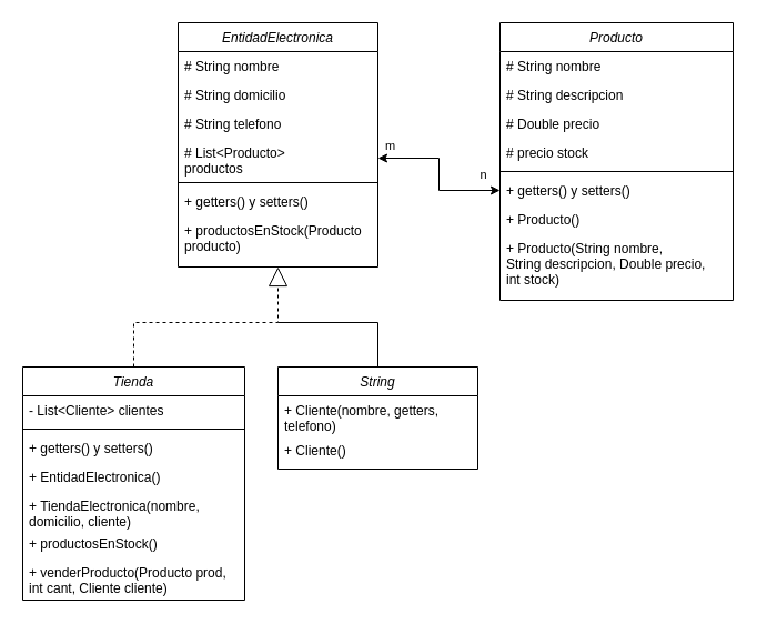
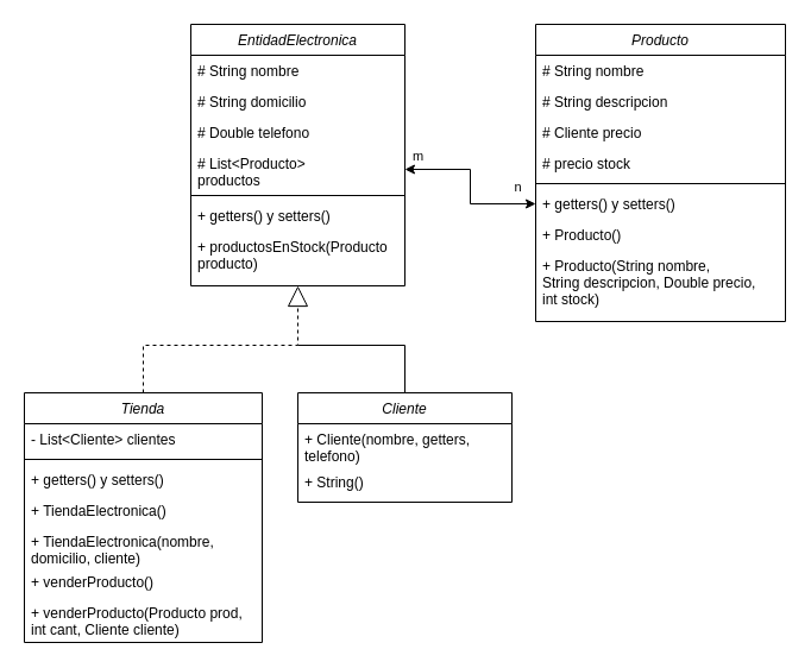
  <mxCell id="0" />
  <mxCell id="1" parent="0" />
  <mxCell id="2" value="Producto" style="swimlane;fontStyle=2;align=center;verticalAlign=top;childLayout=stackLayout;horizontal=1;startSize=26;horizontalStack=0;resizeParent=1;resizeLast=0;collapsible=1;marginBottom=0;rounded=0;shadow=0;strokeWidth=1;" parent="1" vertex="1"><mxGeometry x="450" width="210" height="250" as="geometry" y="20"><mxRectangle x="220" y="120" width="160" height="26" as="alternateBounds" /></mxGeometry></mxCell>
  <mxCell id="3" value="# String nombre" style="text;align=left;verticalAlign=top;spacingLeft=4;spacingRight=4;overflow=hidden;rotatable=0;points=[[0,0.5],[1,0.5]];portConstraint=eastwest;" parent="2" vertex="1"><mxGeometry y="26" width="210" height="26" as="geometry" /></mxCell>
  <mxCell id="4" value="# String descripcion" style="text;align=left;verticalAlign=top;spacingLeft=4;spacingRight=4;overflow=hidden;rotatable=0;points=[[0,0.5],[1,0.5]];portConstraint=eastwest;rounded=0;shadow=0;html=0;" parent="2" vertex="1"><mxGeometry y="52" width="210" height="26" as="geometry" /></mxCell>
- <mxCell id="5" value="# Double precio" style="text;align=left;verticalAlign=top;spacingLeft=4;spacingRight=4;overflow=hidden;rotatable=0;points=[[0,0.5],[1,0.5]];portConstraint=eastwest;rounded=0;shadow=0;html=0;" parent="2" vertex="1"><mxGeometry y="78" width="210" height="26" as="geometry" /></mxCell>
+ <mxCell id="5" value="# Cliente precio" style="text;align=left;verticalAlign=top;spacingLeft=4;spacingRight=4;overflow=hidden;rotatable=0;points=[[0,0.5],[1,0.5]];portConstraint=eastwest;rounded=0;shadow=0;html=0;" parent="2" vertex="1"><mxGeometry y="78" width="210" height="26" as="geometry" /></mxCell>
  <mxCell id="6" value="# precio stock" style="text;align=left;verticalAlign=top;spacingLeft=4;spacingRight=4;overflow=hidden;rotatable=0;points=[[0,0.5],[1,0.5]];portConstraint=eastwest;rounded=0;shadow=0;html=0;" vertex="1" parent="2"><mxGeometry y="104" width="210" height="26" as="geometry" /></mxCell>
  <mxCell id="7" value="" style="line;html=1;strokeWidth=1;align=left;verticalAlign=middle;spacingTop=-1;spacingLeft=3;spacingRight=3;rotatable=0;labelPosition=right;points=[];portConstraint=eastwest;" parent="2" vertex="1"><mxGeometry y="130" width="210" height="8" as="geometry" /></mxCell>
  <mxCell id="8" value="+ getters() y setters()" style="text;align=left;verticalAlign=top;spacingLeft=4;spacingRight=4;overflow=hidden;rotatable=0;points=[[0,0.5],[1,0.5]];portConstraint=eastwest;" parent="2" vertex="1"><mxGeometry y="138" width="210" height="26" as="geometry" /></mxCell>
  <mxCell id="9" value="+ Producto()" style="text;align=left;verticalAlign=top;spacingLeft=4;spacingRight=4;overflow=hidden;rotatable=0;points=[[0,0.5],[1,0.5]];portConstraint=eastwest;" vertex="1" parent="2"><mxGeometry y="164" width="210" height="26" as="geometry" /></mxCell>
  <mxCell id="10" value="+ Producto(String nombre, &#10;String descripcion, Double precio,&#10;int stock)" style="text;align=left;verticalAlign=top;spacingLeft=4;spacingRight=4;overflow=hidden;rotatable=0;points=[[0,0.5],[1,0.5]];portConstraint=eastwest;" vertex="1" parent="2"><mxGeometry y="190" width="210" height="50" as="geometry" /></mxCell>
  <mxCell id="11" style="edgeStyle=orthogonalEdgeStyle;rounded=0;orthogonalLoop=1;jettySize=auto;html=1;exitX=0.5;exitY=0;exitDx=0;exitDy=0;endArrow=none;endFill=0;" edge="1" parent="1" source="12"><mxGeometry relative="1" as="geometry"><mxPoint x="250" y="290" as="targetPoint" /><Array as="points"><mxPoint x="340" y="290" /></Array></mxGeometry></mxCell>
- <mxCell id="12" value="String" style="swimlane;fontStyle=2;align=center;verticalAlign=top;childLayout=stackLayout;horizontal=1;startSize=26;horizontalStack=0;resizeParent=1;resizeLast=0;collapsible=1;marginBottom=0;rounded=0;shadow=0;strokeWidth=1;" vertex="1" parent="1"><mxGeometry x="250" y="330" width="180" height="92" as="geometry"><mxRectangle x="220" y="120" width="160" height="26" as="alternateBounds" /></mxGeometry></mxCell>
+ <mxCell id="12" value="Cliente" style="swimlane;fontStyle=2;align=center;verticalAlign=top;childLayout=stackLayout;horizontal=1;startSize=26;horizontalStack=0;resizeParent=1;resizeLast=0;collapsible=1;marginBottom=0;rounded=0;shadow=0;strokeWidth=1;" vertex="1" parent="1"><mxGeometry x="250" y="330" width="180" height="92" as="geometry"><mxRectangle x="220" y="120" width="160" height="26" as="alternateBounds" /></mxGeometry></mxCell>
  <mxCell id="13" value="+ Cliente(nombre, getters, &#10;telefono)" style="text;align=left;verticalAlign=top;spacingLeft=4;spacingRight=4;overflow=hidden;rotatable=0;points=[[0,0.5],[1,0.5]];portConstraint=eastwest;" vertex="1" parent="12"><mxGeometry y="26" width="180" height="36" as="geometry" /></mxCell>
- <mxCell id="14" value="+ Cliente()" style="text;align=left;verticalAlign=top;spacingLeft=4;spacingRight=4;overflow=hidden;rotatable=0;points=[[0,0.5],[1,0.5]];portConstraint=eastwest;" vertex="1" parent="12"><mxGeometry y="62" width="180" height="30" as="geometry" /></mxCell>
+ <mxCell id="14" value="+ String()" style="text;align=left;verticalAlign=top;spacingLeft=4;spacingRight=4;overflow=hidden;rotatable=0;points=[[0,0.5],[1,0.5]];portConstraint=eastwest;" vertex="1" parent="12"><mxGeometry y="62" width="180" height="30" as="geometry" /></mxCell>
  <mxCell id="15" style="edgeStyle=orthogonalEdgeStyle;rounded=0;orthogonalLoop=1;jettySize=auto;html=1;exitX=0.5;exitY=0;exitDx=0;exitDy=0;entryX=0.5;entryY=1;entryDx=0;entryDy=0;endArrow=block;endFill=0;endSize=15;dashed=1;" edge="1" parent="1" source="16" target="24"><mxGeometry relative="1" as="geometry" /></mxCell>
  <mxCell id="16" value="Tienda" style="swimlane;fontStyle=2;align=center;verticalAlign=top;childLayout=stackLayout;horizontal=1;startSize=26;horizontalStack=0;resizeParent=1;resizeLast=0;collapsible=1;marginBottom=0;rounded=0;shadow=0;strokeWidth=1;" vertex="1" parent="1"><mxGeometry x="20" y="330" width="200" height="210" as="geometry"><mxRectangle x="220" y="120" width="160" height="26" as="alternateBounds" /></mxGeometry></mxCell>
  <mxCell id="17" value="- List&lt;Cliente&gt; clientes" style="text;align=left;verticalAlign=top;spacingLeft=4;spacingRight=4;overflow=hidden;rotatable=0;points=[[0,0.5],[1,0.5]];portConstraint=eastwest;rounded=0;shadow=0;html=0;" vertex="1" parent="16"><mxGeometry y="26" width="200" height="26" as="geometry" /></mxCell>
  <mxCell id="18" value="" style="line;html=1;strokeWidth=1;align=left;verticalAlign=middle;spacingTop=-1;spacingLeft=3;spacingRight=3;rotatable=0;labelPosition=right;points=[];portConstraint=eastwest;" vertex="1" parent="16"><mxGeometry y="52" width="200" height="8" as="geometry" /></mxCell>
  <mxCell id="19" value="+ getters() y setters()" style="text;align=left;verticalAlign=top;spacingLeft=4;spacingRight=4;overflow=hidden;rotatable=0;points=[[0,0.5],[1,0.5]];portConstraint=eastwest;" vertex="1" parent="16"><mxGeometry y="60" width="200" height="26" as="geometry" /></mxCell>
- <mxCell id="20" value="+ EntidadElectronica()" style="text;align=left;verticalAlign=top;spacingLeft=4;spacingRight=4;overflow=hidden;rotatable=0;points=[[0,0.5],[1,0.5]];portConstraint=eastwest;" vertex="1" parent="16"><mxGeometry y="86" width="200" height="26" as="geometry" /></mxCell>
+ <mxCell id="20" value="+ TiendaElectronica()" style="text;align=left;verticalAlign=top;spacingLeft=4;spacingRight=4;overflow=hidden;rotatable=0;points=[[0,0.5],[1,0.5]];portConstraint=eastwest;" vertex="1" parent="16"><mxGeometry y="86" width="200" height="26" as="geometry" /></mxCell>
  <mxCell id="21" value="+ TiendaElectronica(nombre, &#10;domicilio, cliente)" style="text;align=left;verticalAlign=top;spacingLeft=4;spacingRight=4;overflow=hidden;rotatable=0;points=[[0,0.5],[1,0.5]];portConstraint=eastwest;" vertex="1" parent="16"><mxGeometry y="112" width="200" height="34" as="geometry" /></mxCell>
- <mxCell id="22" value="+ productosEnStock()" style="text;align=left;verticalAlign=top;spacingLeft=4;spacingRight=4;overflow=hidden;rotatable=0;points=[[0,0.5],[1,0.5]];portConstraint=eastwest;" vertex="1" parent="16"><mxGeometry y="146" width="200" height="26" as="geometry" /></mxCell>
+ <mxCell id="22" value="+ venderProducto()" style="text;align=left;verticalAlign=top;spacingLeft=4;spacingRight=4;overflow=hidden;rotatable=0;points=[[0,0.5],[1,0.5]];portConstraint=eastwest;" vertex="1" parent="16"><mxGeometry y="146" width="200" height="26" as="geometry" /></mxCell>
  <mxCell id="23" value="+ venderProducto(Producto prod,&#10;int cant, Cliente cliente)" style="text;align=left;verticalAlign=top;spacingLeft=4;spacingRight=4;overflow=hidden;rotatable=0;points=[[0,0.5],[1,0.5]];portConstraint=eastwest;" vertex="1" parent="16"><mxGeometry y="172" width="200" height="38" as="geometry" /></mxCell>
  <mxCell id="24" value="EntidadElectronica" style="swimlane;fontStyle=2;align=center;verticalAlign=top;childLayout=stackLayout;horizontal=1;startSize=26;horizontalStack=0;resizeParent=1;resizeLast=0;collapsible=1;marginBottom=0;rounded=0;shadow=0;strokeWidth=1;" vertex="1" parent="1"><mxGeometry x="160" width="180" height="220" as="geometry" y="20"><mxRectangle x="220" y="120" width="160" height="26" as="alternateBounds" /></mxGeometry></mxCell>
  <mxCell id="25" value="# String nombre" style="text;align=left;verticalAlign=top;spacingLeft=4;spacingRight=4;overflow=hidden;rotatable=0;points=[[0,0.5],[1,0.5]];portConstraint=eastwest;" vertex="1" parent="24"><mxGeometry y="26" width="180" height="26" as="geometry" /></mxCell>
  <mxCell id="26" value="# String domicilio" style="text;align=left;verticalAlign=top;spacingLeft=4;spacingRight=4;overflow=hidden;rotatable=0;points=[[0,0.5],[1,0.5]];portConstraint=eastwest;" vertex="1" parent="24"><mxGeometry y="52" width="180" height="26" as="geometry" /></mxCell>
- <mxCell id="27" value="# String telefono" style="text;align=left;verticalAlign=top;spacingLeft=4;spacingRight=4;overflow=hidden;rotatable=0;points=[[0,0.5],[1,0.5]];portConstraint=eastwest;" vertex="1" parent="24"><mxGeometry y="78" width="180" height="26" as="geometry" /></mxCell>
+ <mxCell id="27" value="# Double telefono" style="text;align=left;verticalAlign=top;spacingLeft=4;spacingRight=4;overflow=hidden;rotatable=0;points=[[0,0.5],[1,0.5]];portConstraint=eastwest;" vertex="1" parent="24"><mxGeometry y="78" width="180" height="26" as="geometry" /></mxCell>
  <mxCell id="28" value="# List&lt;Producto&gt;&#10;productos" style="text;align=left;verticalAlign=top;spacingLeft=4;spacingRight=4;overflow=hidden;rotatable=0;points=[[0,0.5],[1,0.5]];portConstraint=eastwest;rounded=0;shadow=0;html=0;" vertex="1" parent="24"><mxGeometry y="104" width="180" height="36" as="geometry" /></mxCell>
  <mxCell id="29" value="" style="line;html=1;strokeWidth=1;align=left;verticalAlign=middle;spacingTop=-1;spacingLeft=3;spacingRight=3;rotatable=0;labelPosition=right;points=[];portConstraint=eastwest;" vertex="1" parent="24"><mxGeometry y="140" width="180" height="8" as="geometry" /></mxCell>
  <mxCell id="30" value="+ getters() y setters()" style="text;align=left;verticalAlign=top;spacingLeft=4;spacingRight=4;overflow=hidden;rotatable=0;points=[[0,0.5],[1,0.5]];portConstraint=eastwest;" vertex="1" parent="24"><mxGeometry y="148" width="180" height="26" as="geometry" /></mxCell>
  <mxCell id="31" value="+ productosEnStock(Producto &#10;producto)" style="text;align=left;verticalAlign=top;spacingLeft=4;spacingRight=4;overflow=hidden;rotatable=0;points=[[0,0.5],[1,0.5]];portConstraint=eastwest;" vertex="1" parent="24"><mxGeometry y="174" width="180" height="46" as="geometry" /></mxCell>
  <mxCell id="32" style="edgeStyle=orthogonalEdgeStyle;rounded=0;orthogonalLoop=1;jettySize=auto;html=1;exitX=1;exitY=0.5;exitDx=0;exitDy=0;entryX=0;entryY=0.5;entryDx=0;entryDy=0;startArrow=classic;startFill=1;" edge="1" parent="1" source="28" target="8"><mxGeometry relative="1" as="geometry" /></mxCell>
  <mxCell id="33" value="m" style="edgeLabel;html=1;align=center;verticalAlign=middle;resizable=0;points=[];" vertex="1" connectable="0" parent="32"><mxGeometry x="-0.698" y="-3" relative="1" as="geometry"><mxPoint x="-11" y="-15" as="offset" /></mxGeometry></mxCell>
  <mxCell id="34" value="n" style="edgeLabel;html=1;align=center;verticalAlign=middle;resizable=0;points=[];" vertex="1" connectable="0" parent="1"><mxGeometry x="370" y="130" as="geometry"><mxPoint x="64" y="26" as="offset" /></mxGeometry></mxCell>
